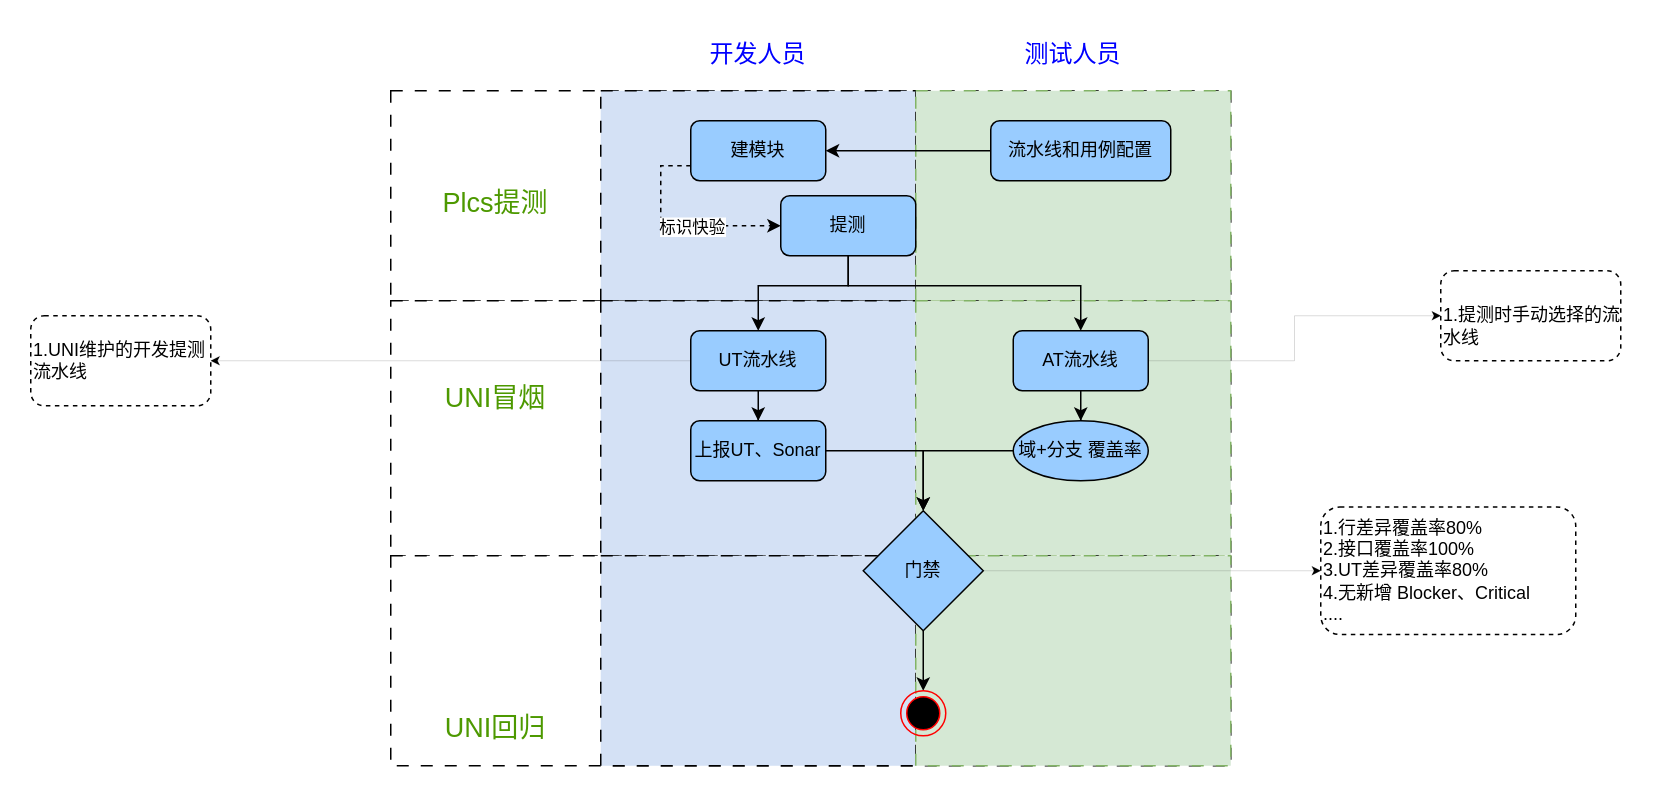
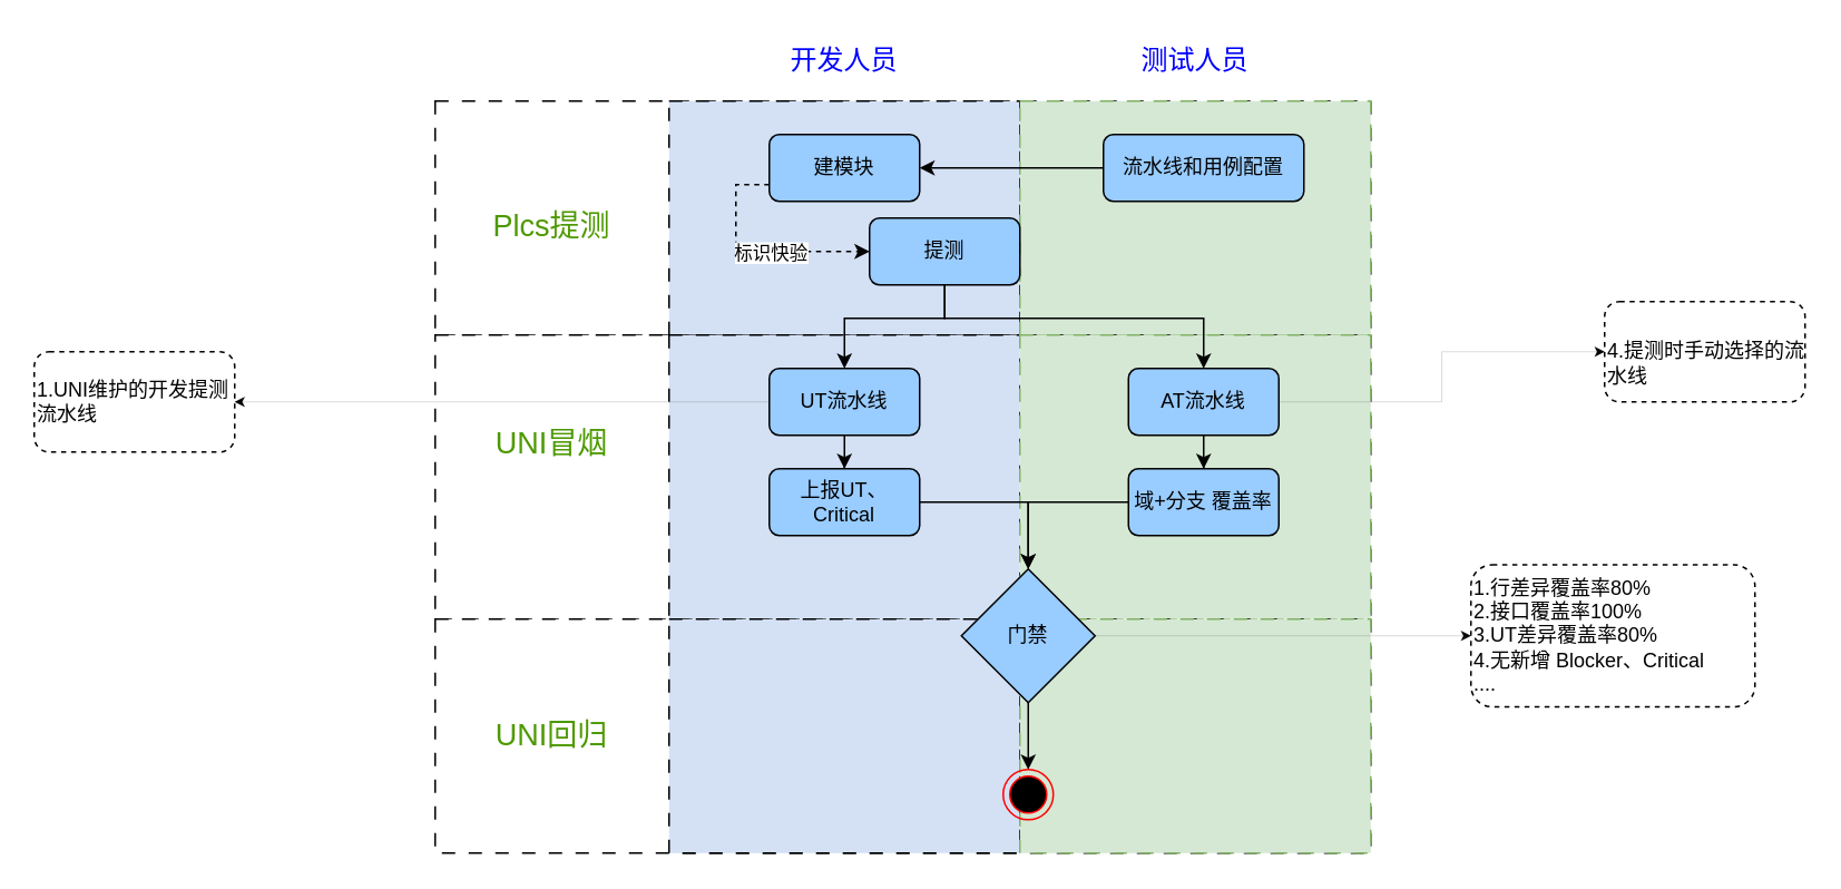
  <mxCell id="0" />
  <mxCell id="1" parent="0" />
  <mxCell id="2" value="" style="rounded=0;whiteSpace=wrap;html=1;dashed=1;dashPattern=8 8;" parent="1" vertex="1"><mxGeometry x="260" y="60" width="560" height="140" as="geometry" /></mxCell>
  <mxCell id="3" value="" style="rounded=0;whiteSpace=wrap;html=1;dashed=1;dashPattern=8 8;fillColor=#D4E1F5;" parent="1" vertex="1"><mxGeometry x="400" y="60" width="210" height="140" as="geometry" /></mxCell>
  <mxCell id="4" value="" style="rounded=0;whiteSpace=wrap;html=1;dashed=1;dashPattern=8 8;fillColor=#d5e8d4;strokeColor=#82b366;" parent="1" vertex="1"><mxGeometry x="610" y="60" width="210" height="140" as="geometry" /></mxCell>
  <mxCell id="5" value="" style="rounded=0;whiteSpace=wrap;html=1;dashed=1;dashPattern=8 8;" parent="1" vertex="1"><mxGeometry x="260" y="200" width="560" height="170" as="geometry" /></mxCell>
  <mxCell id="6" value="" style="rounded=0;whiteSpace=wrap;html=1;dashed=1;dashPattern=8 8;fillColor=#D4E1F5;" parent="1" vertex="1"><mxGeometry x="400" y="200" width="210" height="170" as="geometry" /></mxCell>
  <mxCell id="7" value="" style="rounded=0;whiteSpace=wrap;html=1;dashed=1;dashPattern=8 8;fillColor=#d5e8d4;strokeColor=#82b366;" parent="1" vertex="1"><mxGeometry x="610" y="200" width="210" height="170" as="geometry" /></mxCell>
  <mxCell id="8" value="" style="rounded=0;whiteSpace=wrap;html=1;dashed=1;dashPattern=8 8;" parent="1" vertex="1"><mxGeometry x="260" y="370" width="560" height="140" as="geometry" /></mxCell>
  <mxCell id="9" value="" style="rounded=0;whiteSpace=wrap;html=1;dashed=1;dashPattern=8 8;fillColor=#D4E1F5;" parent="1" vertex="1"><mxGeometry x="400" y="370" width="210" height="140" as="geometry" /></mxCell>
  <mxCell id="10" value="" style="rounded=0;whiteSpace=wrap;html=1;dashed=1;dashPattern=8 8;fillColor=#d5e8d4;strokeColor=#82b366;" parent="1" vertex="1"><mxGeometry x="610" y="370" width="210" height="140" as="geometry" /></mxCell>
  <mxCell id="11" value="&lt;font color=&quot;#4d9900&quot; style=&quot;font-size: 18px;&quot;&gt;Plcs提测&lt;/font&gt;" style="text;html=1;align=center;verticalAlign=middle;whiteSpace=wrap;rounded=0;" parent="1" vertex="1"><mxGeometry x="270" y="120" width="120" height="30" as="geometry" /></mxCell>
  <mxCell id="12" value="&lt;font color=&quot;#4d9900&quot; style=&quot;font-size: 18px;&quot;&gt;UNI冒烟&lt;/font&gt;" style="text;html=1;align=center;verticalAlign=middle;whiteSpace=wrap;rounded=0;" parent="1" vertex="1"><mxGeometry x="270" y="250" width="120" height="30" as="geometry" /></mxCell>
- <mxCell id="13" value="&lt;font color=&quot;#4d9900&quot; style=&quot;font-size: 18px;&quot;&gt;UNI回归&lt;/font&gt;" style="text;html=1;align=center;verticalAlign=middle;whiteSpace=wrap;rounded=0;" parent="1" vertex="1"><mxGeometry x="270" y="470" width="120" height="30" as="geometry" /></mxCell>
+ <mxCell id="13" value="&lt;font color=&quot;#4d9900&quot; style=&quot;font-size: 18px;&quot;&gt;UNI回归&lt;/font&gt;" style="text;html=1;align=center;verticalAlign=middle;whiteSpace=wrap;rounded=0;" parent="1" vertex="1"><mxGeometry x="270" y="425" width="120" height="30" as="geometry" /></mxCell>
  <mxCell id="14" value="&lt;font color=&quot;#0000ff&quot; style=&quot;font-size: 16px;&quot;&gt;开发人员&lt;/font&gt;" style="text;html=1;align=center;verticalAlign=middle;whiteSpace=wrap;rounded=0;" parent="1" vertex="1"><mxGeometry x="445" y="20" width="120" height="30" as="geometry" /></mxCell>
  <mxCell id="15" value="&lt;font color=&quot;#0000ff&quot; style=&quot;font-size: 16px;&quot;&gt;测试人员&lt;/font&gt;" style="text;html=1;align=center;verticalAlign=middle;whiteSpace=wrap;rounded=0;" parent="1" vertex="1"><mxGeometry x="655" y="20" width="120" height="30" as="geometry" /></mxCell>
  <mxCell id="16" style="edgeStyle=orthogonalEdgeStyle;rounded=0;orthogonalLoop=1;jettySize=auto;html=1;entryX=0;entryY=0.5;entryDx=0;entryDy=0;exitX=0;exitY=0.75;exitDx=0;exitDy=0;dashed=1;" parent="1" source="18" target="29" edge="1"><mxGeometry relative="1" as="geometry" /></mxCell>
  <mxCell id="17" value="标识快验" style="edgeLabel;html=1;align=center;verticalAlign=middle;resizable=0;points=[];" parent="16" vertex="1" connectable="0"><mxGeometry x="0.143" relative="1" as="geometry"><mxPoint as="offset" /></mxGeometry></mxCell>
  <mxCell id="18" value="建模块" style="rounded=1;whiteSpace=wrap;html=1;fillColor=#99CCFF;" parent="1" vertex="1"><mxGeometry x="460" y="80" width="90" height="40" as="geometry" /></mxCell>
  <mxCell id="19" style="edgeStyle=orthogonalEdgeStyle;rounded=0;orthogonalLoop=1;jettySize=auto;html=1;" parent="1" source="21" target="38" edge="1"><mxGeometry relative="1" as="geometry" /></mxCell>
  <mxCell id="20" style="edgeStyle=orthogonalEdgeStyle;rounded=0;orthogonalLoop=1;jettySize=auto;html=1;entryX=1;entryY=0.5;entryDx=0;entryDy=0;dashed=1;strokeWidth=0;" parent="1" source="21" target="39" edge="1"><mxGeometry relative="1" as="geometry" /></mxCell>
  <mxCell id="21" value="UT流水线" style="rounded=1;whiteSpace=wrap;html=1;fillColor=#99CCFF;" parent="1" vertex="1"><mxGeometry x="460" y="220" width="90" height="40" as="geometry" /></mxCell>
  <mxCell id="22" style="edgeStyle=orthogonalEdgeStyle;rounded=0;orthogonalLoop=1;jettySize=auto;html=1;entryX=0.5;entryY=0;entryDx=0;entryDy=0;" parent="1" source="24" target="31" edge="1"><mxGeometry relative="1" as="geometry" /></mxCell>
  <mxCell id="23" style="edgeStyle=orthogonalEdgeStyle;rounded=0;orthogonalLoop=1;jettySize=auto;html=1;entryX=0;entryY=0.5;entryDx=0;entryDy=0;dashed=1;strokeWidth=0;" parent="1" source="24" target="40" edge="1"><mxGeometry relative="1" as="geometry" /></mxCell>
  <mxCell id="24" value="AT流水线" style="rounded=1;whiteSpace=wrap;html=1;fillColor=#99CCFF;" parent="1" vertex="1"><mxGeometry x="675" y="220" width="90" height="40" as="geometry" /></mxCell>
  <mxCell id="25" style="edgeStyle=orthogonalEdgeStyle;rounded=0;orthogonalLoop=1;jettySize=auto;html=1;entryX=1;entryY=0.5;entryDx=0;entryDy=0;" parent="1" source="26" target="18" edge="1"><mxGeometry relative="1" as="geometry" /></mxCell>
  <mxCell id="26" value="流水线和用例配置" style="rounded=1;whiteSpace=wrap;html=1;fillColor=#99CCFF;" parent="1" vertex="1"><mxGeometry x="660" y="80" width="120" height="40" as="geometry" /></mxCell>
  <mxCell id="27" style="edgeStyle=orthogonalEdgeStyle;rounded=0;orthogonalLoop=1;jettySize=auto;html=1;" parent="1" source="29" target="21" edge="1"><mxGeometry relative="1" as="geometry"><Array as="points"><mxPoint x="565" y="190" /><mxPoint x="505" y="190" /></Array></mxGeometry></mxCell>
  <mxCell id="28" style="edgeStyle=orthogonalEdgeStyle;rounded=0;orthogonalLoop=1;jettySize=auto;html=1;entryX=0.5;entryY=0;entryDx=0;entryDy=0;" parent="1" source="29" target="24" edge="1"><mxGeometry relative="1" as="geometry"><Array as="points"><mxPoint x="565" y="190" /><mxPoint x="720" y="190" /></Array></mxGeometry></mxCell>
  <mxCell id="29" value="提测" style="rounded=1;whiteSpace=wrap;html=1;fillColor=#99CCFF;" parent="1" vertex="1"><mxGeometry x="520" y="130" width="90" height="40" as="geometry" /></mxCell>
  <mxCell id="30" style="edgeStyle=orthogonalEdgeStyle;rounded=0;orthogonalLoop=1;jettySize=auto;html=1;entryX=0.5;entryY=0;entryDx=0;entryDy=0;" parent="1" source="31" target="34" edge="1"><mxGeometry relative="1" as="geometry" /></mxCell>
- <mxCell id="31" value="域+分支 覆盖率" style="ellipse;whiteSpace=wrap;html=1;fillColor=#99CCFF;" parent="1" vertex="1"><mxGeometry x="675" y="280" width="90" height="40" as="geometry" /></mxCell>
+ <mxCell id="31" value="域+分支 覆盖率" style="rounded=1;whiteSpace=wrap;html=1;fillColor=#99CCFF;" parent="1" vertex="1"><mxGeometry x="675" y="280" width="90" height="40" as="geometry" /></mxCell>
  <mxCell id="32" style="edgeStyle=orthogonalEdgeStyle;rounded=0;orthogonalLoop=1;jettySize=auto;html=1;exitX=1;exitY=0.5;exitDx=0;exitDy=0;dashed=1;strokeWidth=0;" parent="1" source="34" target="35" edge="1"><mxGeometry relative="1" as="geometry" /></mxCell>
  <mxCell id="33" style="edgeStyle=orthogonalEdgeStyle;rounded=0;orthogonalLoop=1;jettySize=auto;html=1;exitX=0.5;exitY=1;exitDx=0;exitDy=0;entryX=0.5;entryY=0;entryDx=0;entryDy=0;" parent="1" source="34" target="36" edge="1"><mxGeometry relative="1" as="geometry" /></mxCell>
  <mxCell id="34" value="门禁" style="rhombus;whiteSpace=wrap;html=1;fillColor=#99CCFF;" parent="1" vertex="1"><mxGeometry x="575" y="340" width="80" height="80" as="geometry" /></mxCell>
  <mxCell id="35" value="1.行差异覆盖率80%&lt;div&gt;2.接口覆盖率100%&lt;/div&gt;&lt;div&gt;3.UT差异覆盖率80%&lt;/div&gt;&lt;div&gt;4.无新增 Blocker、Critical&lt;/div&gt;&lt;div&gt;....&lt;/div&gt;" style="rounded=1;whiteSpace=wrap;html=1;align=left;dashed=1;" parent="1" vertex="1"><mxGeometry x="880" y="337.5" width="170" height="85" as="geometry" /></mxCell>
  <mxCell id="36" value="" style="ellipse;html=1;shape=endState;fillColor=#000000;strokeColor=#ff0000;" parent="1" vertex="1"><mxGeometry x="600" y="460" width="30" height="30" as="geometry" /></mxCell>
  <mxCell id="37" style="edgeStyle=orthogonalEdgeStyle;rounded=0;orthogonalLoop=1;jettySize=auto;html=1;" parent="1" source="38" target="34" edge="1"><mxGeometry relative="1" as="geometry" /></mxCell>
- <mxCell id="38" value="上报UT、Sonar" style="rounded=1;whiteSpace=wrap;html=1;fillColor=#99CCFF;" parent="1" vertex="1"><mxGeometry x="460" y="280" width="90" height="40" as="geometry" /></mxCell>
+ <mxCell id="38" value="上报UT、Critical" style="rounded=1;whiteSpace=wrap;html=1;fillColor=#99CCFF;" parent="1" vertex="1"><mxGeometry x="460" y="280" width="90" height="40" as="geometry" /></mxCell>
  <mxCell id="39" value="1.UNI维护的开发提测流水线" style="rounded=1;whiteSpace=wrap;html=1;dashed=1;align=left;" parent="1" vertex="1"><mxGeometry x="20" y="210" width="120" height="60" as="geometry" /></mxCell>
- <mxCell id="40" value="&lt;div&gt;&lt;br&gt;&lt;/div&gt;&lt;div&gt;1.提测时手动选择的流水线&lt;/div&gt;" style="rounded=1;whiteSpace=wrap;html=1;dashed=1;align=left;" parent="1" vertex="1"><mxGeometry x="960" y="180" width="120" height="60" as="geometry" /></mxCell>
+ <mxCell id="40" value="&lt;div&gt;&lt;br&gt;&lt;/div&gt;&lt;div&gt;4.提测时手动选择的流水线&lt;/div&gt;" style="rounded=1;whiteSpace=wrap;html=1;dashed=1;align=left;" parent="1" vertex="1"><mxGeometry x="960" y="180" width="120" height="60" as="geometry" /></mxCell>
